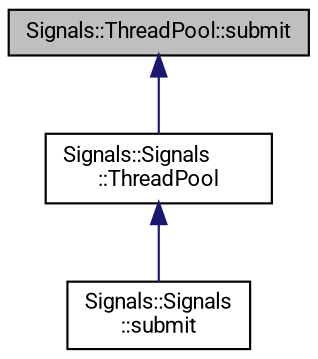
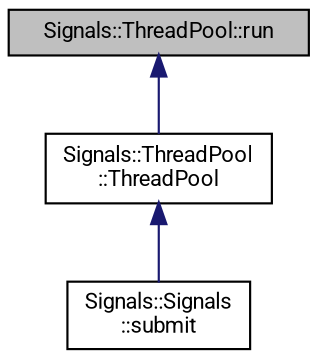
  digraph {
    fontname=Roboto
    rankdir=TB
    node [color=black fillcolor=white fontname=Roboto fontsize=10 shape=record style=filled]
    edge [color=midnightblue dir=back fontname=Roboto fontsize=10 labelfontname=Helvetica labelfontsize=10 style=solid]
-   n1 [fillcolor=grey75 fontcolor=black height=0.2 label="Signals::ThreadPool::submit" width=0.4]
-   n2 [height=0.2 label="Signals::Signals\l::ThreadPool" width=0.4]
+   n1 [fillcolor=grey75 fontcolor=black height=0.2 label="Signals::ThreadPool::run" width=0.4]
+   n2 [height=0.2 label="Signals::ThreadPool\l::ThreadPool" width=0.4]
    n3 [height=0.2 label="Signals::Signals\l::submit" width=0.4]
    n1 -> n2
    n2 -> n3
  }
